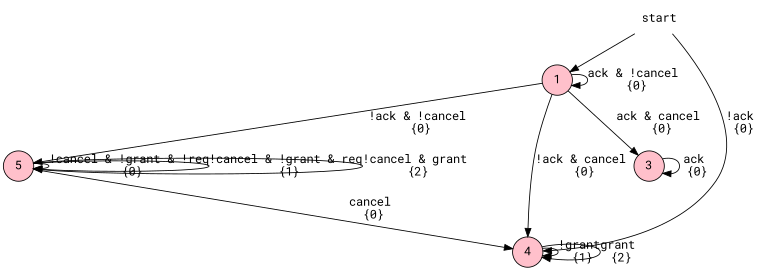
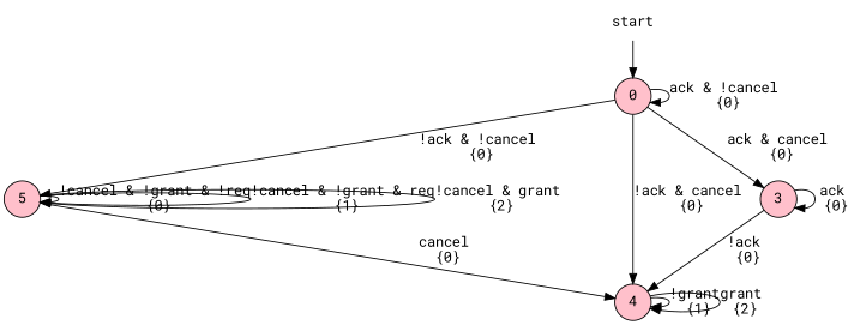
  digraph {
    fontname="Roboto Mono"
    node [fontname="Roboto Mono" shape=circle fillcolor=pink peripheries=1 style=filled]
    edge [fontname="Roboto Mono"]
    start [shape=none fillcolor="" peripheries="" style=""]
-   0 [label=1]
+   0
    n3 [label=5]
    n4 [label=4]
    3
    start -> 0
    0 -> 0 [label="ack & !cancel\n {0}"]
    0 -> n3 [label="!ack & !cancel\n {0}"]
    0 -> n4 [label="!ack & cancel\n {0}"]
    0 -> 3 [label="ack & cancel\n {0}"]
    n3 -> n3 [label="!cancel & !grant & !req\n {0}"]
    n3 -> n3 [label="!cancel & !grant & req\n {1}"]
    n3 -> n3 [label="!cancel & grant\n {2}"]
    n3 -> n4 [label="cancel\n {0}"]
    n4 -> n4 [label="!grant\n {1}"]
    n4 -> n4 [label="grant\n {2}"]
-   start -> n4 [label="!ack\n {0}"]
+   3 -> n4 [label="!ack\n {0}"]
    3 -> 3 [label="ack\n {0}"]
  }
